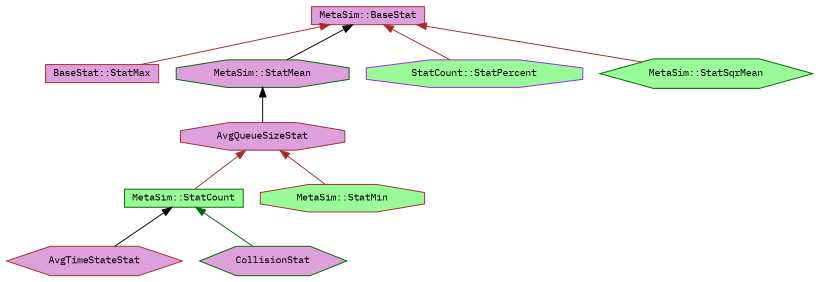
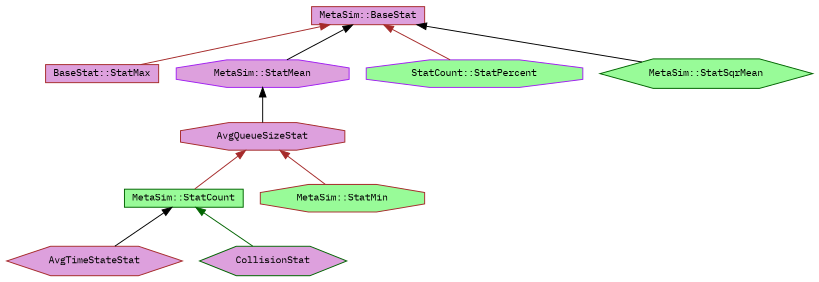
  digraph {
    fontname="IBM Plex Mono"
    rankdir=TB
    node [color=brown fillcolor=plum fontname="IBM Plex Mono" fontsize=10 shape=octagon style=filled]
    edge [color=brown dir=back fontname="IBM Plex Mono" fontsize=10 labelfontname=Helvetica labelfontsize=10 style=solid]
    n1 [fontcolor=black height=0.2 label="MetaSim::BaseStat" shape=box width=0.4]
    n2 [height=0.2 label="BaseStat::StatMax" shape=box width=0.4]
-   n3 [color=darkgreen height=0.2 label="MetaSim::StatMean" width=0.4]
+   n3 [color=purple height=0.2 label="MetaSim::StatMean" width=0.4]
    n4 [color=purple fillcolor=palegreen height=0.2 label="StatCount::StatPercent" width=0.4]
    n5 [color=darkgreen fillcolor=palegreen height=0.2 label="MetaSim::StatSqrMean" shape=hexagon width=0.4]
    n6 [color=darkgreen fillcolor=palegreen height=0.2 label="MetaSim::StatCount" shape=box width=0.4]
    n7 [height=0.2 label=AvgTimeStateStat shape=hexagon width=0.4]
    n8 [color=darkgreen height=0.2 label=CollisionStat shape=hexagon width=0.4]
    n9 [height=0.2 label=AvgQueueSizeStat width=0.4]
    n10 [fillcolor=palegreen height=0.2 label="MetaSim::StatMin" width=0.4]
    n1 -> n2
    n1 -> n3 [color=black]
    n1 -> n4
-   n1 -> n5
+   n1 -> n5 [color=black]
    n3 -> n9 [color=black]
    n6 -> n7 [color=black]
    n6 -> n8 [color=darkgreen]
    n9 -> n6
    n9 -> n10
  }
